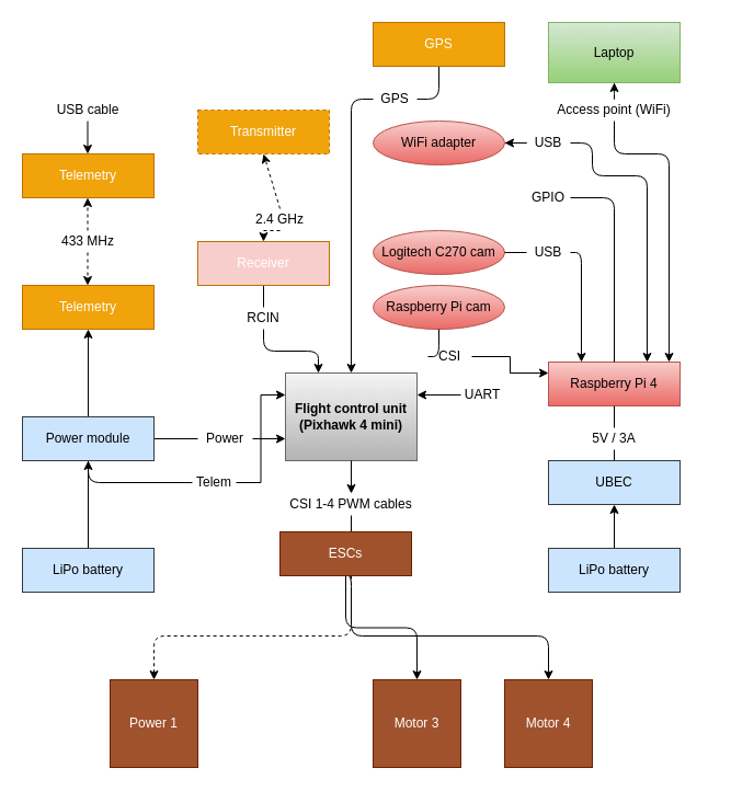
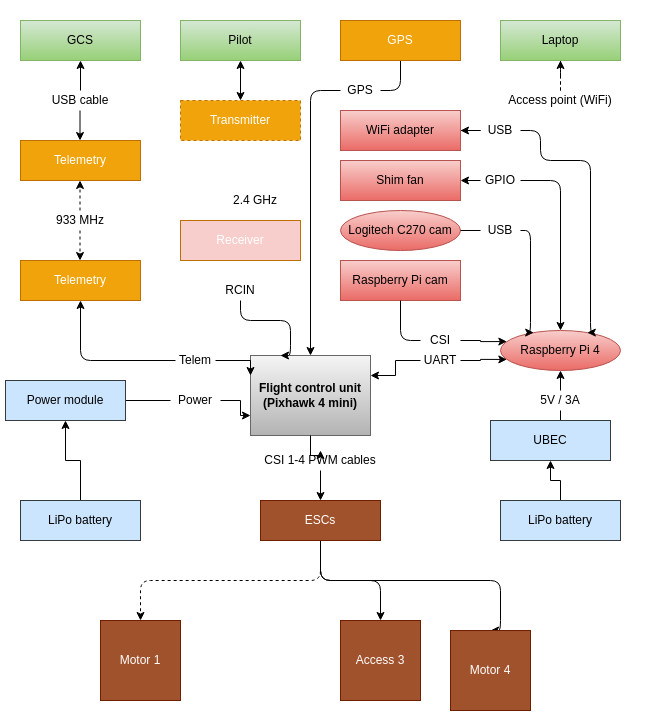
  <mxCell id="0" />
  <mxCell id="1" parent="0" />
+ <mxCell id="2" value="GCS" style="rounded=0;whiteSpace=wrap;html=1;gradientColor=#97d077;fillColor=#d5e8d4;strokeColor=#82b366;" parent="1" vertex="1"><mxGeometry x="20" y="20" width="120" height="40" as="geometry" /></mxCell>
  <mxCell id="3" value="Telemetry" style="rounded=0;whiteSpace=wrap;html=1;fillColor=#f0a30a;strokeColor=#BD7000;fontColor=#ffffff;" parent="1" vertex="1"><mxGeometry x="20" y="140" width="120" height="40" as="geometry" /></mxCell>
  <mxCell id="4" value="USB cable" style="text;html=1;strokeColor=none;fillColor=none;align=center;verticalAlign=middle;whiteSpace=wrap;rounded=0;" parent="1" vertex="1"><mxGeometry x="45" y="90" width="70" height="20" as="geometry" /></mxCell>
+ <mxCell id="5" value="" style="endArrow=classic;html=1;entryX=0.5;entryY=1;entryDx=0;entryDy=0;exitX=0.5;exitY=0;exitDx=0;exitDy=0;" parent="1" source="4" target="2" edge="1"><mxGeometry width="50" height="50" relative="1" as="geometry"><mxPoint x="210" y="100" as="sourcePoint" /><mxPoint x="260" y="50" as="targetPoint" /></mxGeometry></mxCell>
  <mxCell id="6" value="" style="endArrow=classic;html=1;entryX=0.5;entryY=1;entryDx=0;entryDy=0;exitX=0.5;exitY=0;exitDx=0;exitDy=0;" parent="1" edge="1"><mxGeometry width="50" height="50" relative="1" as="geometry"><mxPoint x="79.5" y="110" as="sourcePoint" /><mxPoint x="79.5" y="140" as="targetPoint" /></mxGeometry></mxCell>
  <mxCell id="7" value="Telemetry" style="rounded=0;whiteSpace=wrap;html=1;fillColor=#f0a30a;strokeColor=#BD7000;fontColor=#ffffff;" parent="1" vertex="1"><mxGeometry x="20" y="260" width="120" height="40" as="geometry" /></mxCell>
- <mxCell id="8" value="433 MHz" style="text;html=1;strokeColor=none;fillColor=none;align=center;verticalAlign=middle;whiteSpace=wrap;rounded=0;" parent="1" vertex="1"><mxGeometry x="45" y="210" width="70" height="20" as="geometry" /></mxCell>
+ <mxCell id="8" value="933 MHz" style="text;html=1;strokeColor=none;fillColor=none;align=center;verticalAlign=middle;whiteSpace=wrap;rounded=0;" parent="1" vertex="1"><mxGeometry x="45" y="210" width="70" height="20" as="geometry" /></mxCell>
  <mxCell id="9" value="" style="endArrow=classic;html=1;entryX=0.5;entryY=1;entryDx=0;entryDy=0;exitX=0.5;exitY=0;exitDx=0;exitDy=0;dashed=1;" parent="1" edge="1"><mxGeometry width="50" height="50" relative="1" as="geometry"><mxPoint x="79.5" y="210" as="sourcePoint" /><mxPoint x="79.5" y="180" as="targetPoint" /></mxGeometry></mxCell>
  <mxCell id="10" value="" style="endArrow=classic;html=1;entryX=0.5;entryY=1;entryDx=0;entryDy=0;exitX=0.5;exitY=0;exitDx=0;exitDy=0;dashed=1;" parent="1" edge="1"><mxGeometry width="50" height="50" relative="1" as="geometry"><mxPoint x="79.5" y="230" as="sourcePoint" /><mxPoint x="79.5" y="260" as="targetPoint" /></mxGeometry></mxCell>
+ <mxCell id="11" value="Pilot" style="rounded=0;whiteSpace=wrap;html=1;gradientColor=#97d077;fillColor=#d5e8d4;strokeColor=#82b366;" parent="1" vertex="1"><mxGeometry x="180" y="20" width="120" height="40" as="geometry" /></mxCell>
  <mxCell id="12" value="Transmitter" style="rounded=0;whiteSpace=wrap;html=1;fillColor=#f0a30a;strokeColor=#BD7000;fontColor=#ffffff;dashed=1;" parent="1" vertex="1"><mxGeometry x="180" y="100" width="120" height="40" as="geometry" /></mxCell>
- <mxCell id="13" style="edgeStyle=orthogonalEdgeStyle;rounded=0;orthogonalLoop=1;jettySize=auto;html=1;exitX=0.5;exitY=1;exitDx=0;exitDy=0;entryX=0.5;entryY=0;entryDx=0;entryDy=0;endArrow=none;endFill=0;strokeWidth=1;" parent="1" source="14" target="25" edge="1"><mxGeometry relative="1" as="geometry" /></mxCell>
  <mxCell id="14" value="Receiver" style="rounded=0;whiteSpace=wrap;html=1;fillColor=#f8cecc;strokeColor=#BD7000;fontColor=#ffffff;" parent="1" vertex="1"><mxGeometry x="180" y="220" width="120" height="40" as="geometry" /></mxCell>
- <mxCell id="15" style="edgeStyle=orthogonalEdgeStyle;rounded=0;orthogonalLoop=1;jettySize=auto;html=1;exitX=0.5;exitY=1;exitDx=0;exitDy=0;entryX=0.5;entryY=0;entryDx=0;entryDy=0;endArrow=classic;endFill=1;strokeWidth=1;dashed=1;" parent="1" source="16" target="14" edge="1"><mxGeometry relative="1" as="geometry" /></mxCell>
  <mxCell id="16" value="2.4 GHz" style="text;html=1;strokeColor=none;fillColor=none;align=center;verticalAlign=middle;whiteSpace=wrap;rounded=0;" parent="1" vertex="1"><mxGeometry x="220" y="190" width="70" height="20" as="geometry" /></mxCell>
  <mxCell id="17" style="edgeStyle=orthogonalEdgeStyle;rounded=1;orthogonalLoop=1;jettySize=auto;html=1;exitX=0.5;exitY=1;exitDx=0;exitDy=0;entryX=1;entryY=0.5;entryDx=0;entryDy=0;endArrow=none;endFill=0;strokeWidth=1;" parent="1" source="18" target="59" edge="1"><mxGeometry relative="1" as="geometry"><Array as="points"><mxPoint x="400" y="90" /></Array></mxGeometry></mxCell>
  <mxCell id="18" value="GPS" style="rounded=0;whiteSpace=wrap;html=1;fillColor=#f0a30a;strokeColor=#BD7000;fontColor=#ffffff;" parent="1" vertex="1"><mxGeometry x="340" y="20" width="120" height="40" as="geometry" /></mxCell>
  <mxCell id="19" style="edgeStyle=orthogonalEdgeStyle;rounded=0;orthogonalLoop=1;jettySize=auto;html=1;entryX=0.5;entryY=0;entryDx=0;entryDy=0;endArrow=classic;endFill=1;" parent="1" source="49" target="39" edge="1"><mxGeometry relative="1" as="geometry" /></mxCell>
- <mxCell id="20" value="&lt;div&gt;&lt;b&gt;Flight control unit&lt;/b&gt;&lt;/div&gt;&lt;div&gt;&lt;b&gt;(Pixhawk 4 mini)&lt;br&gt;&lt;/b&gt;&lt;/div&gt;" style="rounded=0;whiteSpace=wrap;html=1;gradientColor=#b3b3b3;fillColor=#f5f5f5;strokeColor=#666666;" parent="1" vertex="1"><mxGeometry x="260" y="340" width="120" height="80" as="geometry" /></mxCell>
+ <mxCell id="20" value="&lt;div&gt;&lt;b&gt;Flight control unit&lt;/b&gt;&lt;/div&gt;&lt;div&gt;&lt;b&gt;(Pixhawk 4 mini)&lt;br&gt;&lt;/b&gt;&lt;/div&gt;" style="rounded=0;whiteSpace=wrap;html=1;gradientColor=#b3b3b3;fillColor=#f5f5f5;strokeColor=#666666;" parent="1" vertex="1"><mxGeometry x="250" y="355" width="120" height="80" as="geometry" /></mxCell>
  <mxCell id="21" style="edgeStyle=orthogonalEdgeStyle;rounded=0;orthogonalLoop=1;jettySize=auto;html=1;exitX=1;exitY=0.5;exitDx=0;exitDy=0;entryX=0;entryY=0.25;entryDx=0;entryDy=0;endArrow=classic;endFill=1;strokeWidth=1;" parent="1" source="23" target="20" edge="1"><mxGeometry relative="1" as="geometry" /></mxCell>
  <mxCell id="22" style="edgeStyle=orthogonalEdgeStyle;rounded=1;orthogonalLoop=1;jettySize=auto;html=1;entryX=0.5;entryY=1;entryDx=0;entryDy=0;endArrow=classic;endFill=1;strokeWidth=1;" parent="1" source="23" target="7" edge="1"><mxGeometry relative="1" as="geometry" /></mxCell>
- <mxCell id="23" value="Telem " style="text;html=1;strokeColor=none;fillColor=none;align=center;verticalAlign=middle;whiteSpace=wrap;rounded=0;" parent="1" vertex="1"><mxGeometry x="175" y="430" width="40" height="20" as="geometry" /></mxCell>
+ <mxCell id="23" value="Telem " style="text;html=1;strokeColor=none;fillColor=none;align=center;verticalAlign=middle;whiteSpace=wrap;rounded=0;" parent="1" vertex="1"><mxGeometry x="175" y="350" width="40" height="20" as="geometry" /></mxCell>
  <mxCell id="24" style="edgeStyle=orthogonalEdgeStyle;rounded=1;orthogonalLoop=1;jettySize=auto;html=1;exitX=0.5;exitY=1;exitDx=0;exitDy=0;entryX=0.25;entryY=0;entryDx=0;entryDy=0;endArrow=classic;endFill=1;strokeWidth=1;" parent="1" source="25" target="20" edge="1"><mxGeometry relative="1" as="geometry"><Array as="points"><mxPoint x="240" y="320" /><mxPoint x="290" y="320" /></Array></mxGeometry></mxCell>
  <mxCell id="25" value="RCIN" style="text;html=1;strokeColor=none;fillColor=none;align=center;verticalAlign=middle;whiteSpace=wrap;rounded=0;" parent="1" vertex="1"><mxGeometry x="220" y="280" width="40" height="20" as="geometry" /></mxCell>
  <mxCell id="26" style="edgeStyle=orthogonalEdgeStyle;rounded=0;orthogonalLoop=1;jettySize=auto;html=1;entryX=0;entryY=0.75;entryDx=0;entryDy=0;endArrow=classic;endFill=1;" parent="1" source="48" target="20" edge="1"><mxGeometry relative="1" as="geometry" /></mxCell>
  <mxCell id="27" style="edgeStyle=orthogonalEdgeStyle;rounded=0;orthogonalLoop=1;jettySize=auto;html=1;exitX=1;exitY=0.5;exitDx=0;exitDy=0;entryX=0;entryY=0.5;entryDx=0;entryDy=0;endArrow=none;endFill=0;" parent="1" source="28" target="48" edge="1"><mxGeometry relative="1" as="geometry" /></mxCell>
- <mxCell id="28" value="Power module" style="rounded=0;whiteSpace=wrap;html=1;fillColor=#cce5ff;strokeColor=#36393d;" parent="1" vertex="1"><mxGeometry x="20" y="380" width="120" height="40" as="geometry" /></mxCell>
+ <mxCell id="28" value="Power module" style="rounded=0;whiteSpace=wrap;html=1;fillColor=#cce5ff;strokeColor=#36393d;" parent="1" vertex="1"><mxGeometry x="5" y="380" width="120" height="40" as="geometry" /></mxCell>
  <mxCell id="29" style="edgeStyle=orthogonalEdgeStyle;rounded=0;orthogonalLoop=1;jettySize=auto;html=1;entryX=0.5;entryY=1;entryDx=0;entryDy=0;endArrow=classic;endFill=1;" parent="1" source="30" target="28" edge="1"><mxGeometry relative="1" as="geometry" /></mxCell>
  <mxCell id="30" value="LiPo battery" style="rounded=0;whiteSpace=wrap;html=1;fillColor=#cce5ff;strokeColor=#36393d;" parent="1" vertex="1"><mxGeometry x="20" y="500" width="120" height="40" as="geometry" /></mxCell>
- <mxCell id="31" value="Raspberry Pi 4" style="rounded=0;whiteSpace=wrap;html=1;fillColor=#f8cecc;strokeColor=#b85450;gradientColor=#ea6b66;" parent="1" vertex="1"><mxGeometry x="500" y="330" width="120" height="40" as="geometry" /></mxCell>
+ <mxCell id="31" value="Raspberry Pi 4" style="ellipse;whiteSpace=wrap;html=1;fillColor=#f8cecc;strokeColor=#b85450;gradientColor=#ea6b66;" parent="1" vertex="1"><mxGeometry x="500" y="330" width="120" height="40" as="geometry" /></mxCell>
  <mxCell id="32" style="edgeStyle=orthogonalEdgeStyle;rounded=0;orthogonalLoop=1;jettySize=auto;html=1;exitX=0.5;exitY=0;exitDx=0;exitDy=0;entryX=0.5;entryY=1;entryDx=0;entryDy=0;endArrow=none;endFill=0;strokeWidth=1;" parent="1" source="33" target="47" edge="1"><mxGeometry relative="1" as="geometry" /></mxCell>
- <mxCell id="33" value="UBEC" style="rounded=0;whiteSpace=wrap;html=1;fillColor=#cce5ff;strokeColor=#36393d;" parent="1" vertex="1"><mxGeometry x="500" y="420" width="120" height="40" as="geometry" /></mxCell>
+ <mxCell id="33" value="UBEC" style="rounded=0;whiteSpace=wrap;html=1;fillColor=#cce5ff;strokeColor=#36393d;" parent="1" vertex="1"><mxGeometry x="490" y="420" width="120" height="40" as="geometry" /></mxCell>
  <mxCell id="34" style="edgeStyle=orthogonalEdgeStyle;rounded=0;orthogonalLoop=1;jettySize=auto;html=1;exitX=0.5;exitY=0;exitDx=0;exitDy=0;entryX=0.5;entryY=1;entryDx=0;entryDy=0;endArrow=classic;endFill=1;" parent="1" source="35" target="33" edge="1"><mxGeometry relative="1" as="geometry" /></mxCell>
  <mxCell id="35" value="LiPo battery" style="rounded=0;whiteSpace=wrap;html=1;fillColor=#cce5ff;strokeColor=#36393d;" parent="1" vertex="1"><mxGeometry x="500" y="500" width="120" height="40" as="geometry" /></mxCell>
  <mxCell id="36" style="edgeStyle=orthogonalEdgeStyle;rounded=1;orthogonalLoop=1;jettySize=auto;html=1;entryX=0.5;entryY=0;entryDx=0;entryDy=0;endArrow=classic;endFill=1;dashed=1;" parent="1" source="39" target="41" edge="1"><mxGeometry relative="1" as="geometry"><Array as="points"><mxPoint x="320" y="580" /><mxPoint x="140" y="580" /></Array></mxGeometry></mxCell>
  <mxCell id="37" style="edgeStyle=orthogonalEdgeStyle;rounded=1;orthogonalLoop=1;jettySize=auto;html=1;exitX=0.5;exitY=1;exitDx=0;exitDy=0;entryX=0.5;entryY=0;entryDx=0;entryDy=0;endArrow=classic;endFill=1;" parent="1" source="39" target="40" edge="1"><mxGeometry relative="1" as="geometry"><Array as="points"><mxPoint x="320" y="580" /><mxPoint x="500" y="580" /></Array></mxGeometry></mxCell>
  <mxCell id="38" style="edgeStyle=orthogonalEdgeStyle;rounded=1;orthogonalLoop=1;jettySize=auto;html=1;exitX=0.5;exitY=1;exitDx=0;exitDy=0;endArrow=classic;endFill=1;" parent="1" source="39" target="42" edge="1"><mxGeometry relative="1" as="geometry" /></mxCell>
- <mxCell id="39" value="ESCs" style="rounded=0;whiteSpace=wrap;html=1;fillColor=#a0522d;strokeColor=#6D1F00;fontColor=#ffffff;" parent="1" vertex="1"><mxGeometry x="255" y="485" width="120" height="40" as="geometry" /></mxCell>
- <mxCell id="40" value="Motor 4" style="rounded=0;whiteSpace=wrap;html=1;fillColor=#a0522d;strokeColor=#6D1F00;fontColor=#ffffff;" parent="1" vertex="1"><mxGeometry x="460" y="620" width="80" height="80" as="geometry" /></mxCell>
- <mxCell id="41" value="Power 1" style="rounded=0;whiteSpace=wrap;html=1;fillColor=#a0522d;strokeColor=#6D1F00;fontColor=#ffffff;" parent="1" vertex="1"><mxGeometry x="100" y="620" width="80" height="80" as="geometry" /></mxCell>
- <mxCell id="42" value="Motor 3" style="rounded=0;whiteSpace=wrap;html=1;fillColor=#a0522d;strokeColor=#6D1F00;fontColor=#ffffff;" parent="1" vertex="1"><mxGeometry x="340" y="620" width="80" height="80" as="geometry" /></mxCell>
+ <mxCell id="39" value="ESCs" style="rounded=0;whiteSpace=wrap;html=1;fillColor=#a0522d;strokeColor=#6D1F00;fontColor=#ffffff;" parent="1" vertex="1"><mxGeometry x="260" y="500" width="120" height="40" as="geometry" /></mxCell>
+ <mxCell id="40" value="Motor 4" style="rounded=0;whiteSpace=wrap;html=1;fillColor=#a0522d;strokeColor=#6D1F00;fontColor=#ffffff;" parent="1" vertex="1"><mxGeometry x="450" y="630" width="80" height="80" as="geometry" /></mxCell>
+ <mxCell id="41" value="Motor 1" style="rounded=0;whiteSpace=wrap;html=1;fillColor=#a0522d;strokeColor=#6D1F00;fontColor=#ffffff;" parent="1" vertex="1"><mxGeometry x="100" y="620" width="80" height="80" as="geometry" /></mxCell>
+ <mxCell id="42" value="Access 3" style="rounded=0;whiteSpace=wrap;html=1;fillColor=#a0522d;strokeColor=#6D1F00;fontColor=#ffffff;" parent="1" vertex="1"><mxGeometry x="340" y="620" width="80" height="80" as="geometry" /></mxCell>
  <mxCell id="43" style="edgeStyle=orthogonalEdgeStyle;rounded=0;orthogonalLoop=1;jettySize=auto;html=1;exitX=0;exitY=0.5;exitDx=0;exitDy=0;entryX=1;entryY=0.25;entryDx=0;entryDy=0;endArrow=classic;endFill=1;strokeWidth=1;" parent="1" source="45" target="20" edge="1"><mxGeometry relative="1" as="geometry" /></mxCell>
+ <mxCell id="44" style="edgeStyle=orthogonalEdgeStyle;rounded=0;orthogonalLoop=1;jettySize=auto;html=1;entryX=0;entryY=0.75;entryDx=0;entryDy=0;endArrow=classic;endFill=1;strokeWidth=1;" parent="1" source="45" target="31" edge="1"><mxGeometry relative="1" as="geometry" /></mxCell>
  <mxCell id="45" value="UART" style="text;html=1;strokeColor=none;fillColor=none;align=center;verticalAlign=middle;whiteSpace=wrap;rounded=0;" parent="1" vertex="1"><mxGeometry x="420" y="350" width="40" height="20" as="geometry" /></mxCell>
- <mxCell id="46" style="edgeStyle=orthogonalEdgeStyle;rounded=0;orthogonalLoop=1;jettySize=auto;html=1;exitX=0.5;exitY=0;exitDx=0;exitDy=0;entryX=0.5;entryY=1;entryDx=0;entryDy=0;endArrow=none;endFill=1;strokeWidth=1;" parent="1" source="47" target="31" edge="1"><mxGeometry relative="1" as="geometry" /></mxCell>
+ <mxCell id="46" style="edgeStyle=orthogonalEdgeStyle;rounded=0;orthogonalLoop=1;jettySize=auto;html=1;exitX=0.5;exitY=0;exitDx=0;exitDy=0;entryX=0.5;entryY=1;entryDx=0;entryDy=0;endArrow=classic;endFill=1;strokeWidth=1;" parent="1" source="47" target="31" edge="1"><mxGeometry relative="1" as="geometry" /></mxCell>
  <mxCell id="47" value="5V / 3A" style="text;html=1;strokeColor=none;fillColor=none;align=center;verticalAlign=middle;whiteSpace=wrap;rounded=0;" parent="1" vertex="1"><mxGeometry x="535" y="390" width="50" height="20" as="geometry" /></mxCell>
- <mxCell id="48" value="Power" style="text;html=1;strokeColor=none;fillColor=none;align=center;verticalAlign=middle;whiteSpace=wrap;rounded=0;" parent="1" vertex="1"><mxGeometry x="180" y="390" width="50" height="20" as="geometry" /></mxCell>
+ <mxCell id="48" value="Power" style="text;html=1;strokeColor=none;fillColor=none;align=center;verticalAlign=middle;whiteSpace=wrap;rounded=0;" parent="1" vertex="1"><mxGeometry x="170" y="390" width="50" height="20" as="geometry" /></mxCell>
  <mxCell id="49" value="CSI 1-4 PWM cables" style="text;html=1;strokeColor=none;fillColor=none;align=center;verticalAlign=middle;whiteSpace=wrap;rounded=0;" parent="1" vertex="1"><mxGeometry x="225" y="450" width="190" height="20" as="geometry" /></mxCell>
  <mxCell id="50" style="edgeStyle=orthogonalEdgeStyle;rounded=0;orthogonalLoop=1;jettySize=auto;html=1;entryX=0.5;entryY=0;entryDx=0;entryDy=0;endArrow=classic;endFill=1;" parent="1" source="20" target="49" edge="1"><mxGeometry relative="1" as="geometry"><mxPoint x="320" y="420" as="sourcePoint" /><mxPoint x="320" y="500" as="targetPoint" /></mxGeometry></mxCell>
- <mxCell id="51" value="" style="endArrow=classic;html=1;strokeWidth=1;entryX=0.5;entryY=1;entryDx=0;entryDy=0;exitX=0.5;exitY=0;exitDx=0;exitDy=0;dashed=1;" parent="1" source="16" target="12" edge="1"><mxGeometry width="50" height="50" relative="1" as="geometry"><mxPoint x="336" y="273" as="sourcePoint" /><mxPoint x="386" y="223" as="targetPoint" /></mxGeometry></mxCell>
  <mxCell id="52" value="" style="edgeStyle=orthogonalEdgeStyle;rounded=1;orthogonalLoop=1;jettySize=auto;html=1;dashed=1;endArrow=none;endFill=0;" edge="1" parent="1" source="53" target="56"><mxGeometry relative="1" as="geometry" /></mxCell>
- <mxCell id="53" value="Laptop" style="rounded=0;whiteSpace=wrap;html=1;gradientColor=#97d077;fillColor=#d5e8d4;strokeColor=#82b366;" parent="1" vertex="1"><mxGeometry x="500" y="20" width="120" height="55" as="geometry" /></mxCell>
+ <mxCell id="53" value="Laptop" style="rounded=0;whiteSpace=wrap;html=1;gradientColor=#97d077;fillColor=#d5e8d4;strokeColor=#82b366;" parent="1" vertex="1"><mxGeometry x="500" y="20" width="120" height="40" as="geometry" /></mxCell>
  <mxCell id="54" style="edgeStyle=orthogonalEdgeStyle;rounded=0;orthogonalLoop=1;jettySize=auto;html=1;exitX=0.5;exitY=0;exitDx=0;exitDy=0;entryX=0.5;entryY=1;entryDx=0;entryDy=0;endArrow=classic;endFill=1;strokeWidth=1;dashed=1;" parent="1" source="56" target="53" edge="1"><mxGeometry relative="1" as="geometry" /></mxCell>
- <mxCell id="55" style="edgeStyle=orthogonalEdgeStyle;rounded=1;orthogonalLoop=1;jettySize=auto;html=1;exitX=0.5;exitY=1;exitDx=0;exitDy=0;entryX=0.917;entryY=0;entryDx=0;entryDy=0;entryPerimeter=0;" edge="1" parent="1" source="56" target="31"><mxGeometry relative="1" as="geometry"><Array as="points"><mxPoint x="560" y="140" /><mxPoint x="610" y="140" /></Array></mxGeometry></mxCell>
  <mxCell id="56" value="Access point (WiFi)" style="text;html=1;strokeColor=none;fillColor=none;align=center;verticalAlign=middle;whiteSpace=wrap;rounded=0;" parent="1" vertex="1"><mxGeometry x="475" y="90" width="170" height="20" as="geometry" /></mxCell>
+ <mxCell id="57" value="" style="endArrow=classic;startArrow=classic;html=1;strokeWidth=1;entryX=0.5;entryY=1;entryDx=0;entryDy=0;exitX=0.5;exitY=0;exitDx=0;exitDy=0;" parent="1" source="12" target="11" edge="1"><mxGeometry width="50" height="50" relative="1" as="geometry"><mxPoint x="150" y="230" as="sourcePoint" /><mxPoint x="200" y="180" as="targetPoint" /></mxGeometry></mxCell>
  <mxCell id="58" style="edgeStyle=orthogonalEdgeStyle;rounded=1;orthogonalLoop=1;jettySize=auto;html=1;exitX=0;exitY=0.5;exitDx=0;exitDy=0;entryX=0.5;entryY=0;entryDx=0;entryDy=0;endArrow=classic;endFill=1;strokeWidth=1;" parent="1" source="59" target="20" edge="1"><mxGeometry relative="1" as="geometry" /></mxCell>
  <mxCell id="59" value="GPS " style="text;html=1;strokeColor=none;fillColor=none;align=center;verticalAlign=middle;whiteSpace=wrap;rounded=0;" parent="1" vertex="1"><mxGeometry x="340" y="80" width="40" height="20" as="geometry" /></mxCell>
  <mxCell id="60" value="Logitech C270 cam" style="ellipse;whiteSpace=wrap;html=1;fillColor=#f8cecc;strokeColor=#b85450;gradientColor=#ea6b66;" parent="1" vertex="1"><mxGeometry x="340" y="210" width="120" height="40" as="geometry" /></mxCell>
- <mxCell id="61" value="Raspberry Pi cam" style="ellipse;whiteSpace=wrap;html=1;fillColor=#f8cecc;strokeColor=#b85450;gradientColor=#ea6b66;" parent="1" vertex="1"><mxGeometry x="340" y="260" width="120" height="40" as="geometry" /></mxCell>
+ <mxCell id="61" value="Raspberry Pi cam" style="rounded=0;whiteSpace=wrap;html=1;fillColor=#f8cecc;strokeColor=#b85450;gradientColor=#ea6b66;" parent="1" vertex="1"><mxGeometry x="340" y="260" width="120" height="40" as="geometry" /></mxCell>
  <mxCell id="62" style="edgeStyle=orthogonalEdgeStyle;rounded=1;orthogonalLoop=1;jettySize=auto;html=1;exitX=1;exitY=0.5;exitDx=0;exitDy=0;entryX=0.25;entryY=0;entryDx=0;entryDy=0;" edge="1" parent="1" source="64" target="31"><mxGeometry relative="1" as="geometry"><Array as="points"><mxPoint x="530" y="230" /></Array></mxGeometry></mxCell>
  <mxCell id="63" style="edgeStyle=orthogonalEdgeStyle;rounded=0;orthogonalLoop=1;jettySize=auto;html=1;exitX=0;exitY=0.5;exitDx=0;exitDy=0;entryX=1;entryY=0.5;entryDx=0;entryDy=0;endArrow=none;endFill=0;" edge="1" parent="1" source="64" target="60"><mxGeometry relative="1" as="geometry" /></mxCell>
  <mxCell id="64" value="USB" style="text;html=1;strokeColor=none;fillColor=none;align=center;verticalAlign=middle;whiteSpace=wrap;rounded=0;" parent="1" vertex="1"><mxGeometry x="480" y="220" width="40" height="20" as="geometry" /></mxCell>
  <mxCell id="65" style="edgeStyle=orthogonalEdgeStyle;rounded=1;orthogonalLoop=1;jettySize=auto;html=1;exitX=0;exitY=0.5;exitDx=0;exitDy=0;entryX=0.5;entryY=1;entryDx=0;entryDy=0;endArrow=none;endFill=0;strokeWidth=1;" parent="1" source="67" target="61" edge="1"><mxGeometry relative="1" as="geometry" /></mxCell>
  <mxCell id="66" style="edgeStyle=orthogonalEdgeStyle;rounded=0;orthogonalLoop=1;jettySize=auto;html=1;entryX=0;entryY=0.25;entryDx=0;entryDy=0;endArrow=classic;endFill=1;strokeWidth=1;" parent="1" source="67" target="31" edge="1"><mxGeometry relative="1" as="geometry" /></mxCell>
- <mxCell id="67" value="CSI" style="text;html=1;strokeColor=none;fillColor=none;align=center;verticalAlign=middle;whiteSpace=wrap;rounded=0;" parent="1" vertex="1"><mxGeometry x="390" y="315" width="40" height="20" as="geometry" /></mxCell>
- <mxCell id="70" style="edgeStyle=orthogonalEdgeStyle;orthogonalLoop=1;jettySize=auto;html=1;exitX=1;exitY=0.5;exitDx=0;exitDy=0;entryX=0.5;entryY=0;entryDx=0;entryDy=0;rounded=1;endArrow=none;" edge="1" parent="1" source="71" target="31"><mxGeometry relative="1" as="geometry" /></mxCell>
+ <mxCell id="67" value="CSI" style="text;html=1;strokeColor=none;fillColor=none;align=center;verticalAlign=middle;whiteSpace=wrap;rounded=0;" parent="1" vertex="1"><mxGeometry x="420" y="330" width="40" height="20" as="geometry" /></mxCell>
+ <mxCell id="68" value="Shim fan" style="rounded=0;whiteSpace=wrap;html=1;fillColor=#f8cecc;strokeColor=#b85450;gradientColor=#ea6b66;" parent="1" vertex="1"><mxGeometry x="340" y="160" width="120" height="40" as="geometry" /></mxCell>
+ <mxCell id="69" style="edgeStyle=orthogonalEdgeStyle;rounded=1;orthogonalLoop=1;jettySize=auto;html=1;exitX=0;exitY=0.5;exitDx=0;exitDy=0;entryX=1;entryY=0.5;entryDx=0;entryDy=0;endArrow=classic;endFill=1;strokeWidth=1;" parent="1" source="71" target="68" edge="1"><mxGeometry relative="1" as="geometry" /></mxCell>
+ <mxCell id="70" style="edgeStyle=orthogonalEdgeStyle;orthogonalLoop=1;jettySize=auto;html=1;exitX=1;exitY=0.5;exitDx=0;exitDy=0;entryX=0.5;entryY=0;entryDx=0;entryDy=0;rounded=1;" edge="1" parent="1" source="71" target="31"><mxGeometry relative="1" as="geometry" /></mxCell>
  <mxCell id="71" value="GPIO" style="text;html=1;strokeColor=none;fillColor=none;align=center;verticalAlign=middle;whiteSpace=wrap;rounded=0;" parent="1" vertex="1"><mxGeometry x="480" y="170" width="40" height="20" as="geometry" /></mxCell>
  <mxCell id="72" value="" style="edgeStyle=orthogonalEdgeStyle;rounded=1;orthogonalLoop=1;jettySize=auto;html=1;endArrow=none;endFill=0;" edge="1" parent="1" source="73" target="76"><mxGeometry relative="1" as="geometry" /></mxCell>
- <mxCell id="73" value="WiFi adapter" style="ellipse;whiteSpace=wrap;html=1;fillColor=#f8cecc;strokeColor=#b85450;gradientColor=#ea6b66;" vertex="1" parent="1"><mxGeometry x="340" y="110" width="120" height="40" as="geometry" /></mxCell>
+ <mxCell id="73" value="WiFi adapter" style="rounded=0;whiteSpace=wrap;html=1;fillColor=#f8cecc;strokeColor=#b85450;gradientColor=#ea6b66;" vertex="1" parent="1"><mxGeometry x="340" y="110" width="120" height="40" as="geometry" /></mxCell>
  <mxCell id="74" style="edgeStyle=orthogonalEdgeStyle;rounded=0;orthogonalLoop=1;jettySize=auto;html=1;exitX=0;exitY=0.5;exitDx=0;exitDy=0;entryX=1;entryY=0.5;entryDx=0;entryDy=0;dashed=1;" edge="1" parent="1" source="76" target="73"><mxGeometry relative="1" as="geometry" /></mxCell>
  <mxCell id="75" style="edgeStyle=orthogonalEdgeStyle;rounded=1;orthogonalLoop=1;jettySize=auto;html=1;exitX=1;exitY=0.5;exitDx=0;exitDy=0;entryX=0.75;entryY=0;entryDx=0;entryDy=0;" edge="1" parent="1" source="76" target="31"><mxGeometry relative="1" as="geometry"><Array as="points"><mxPoint x="540" y="130" /><mxPoint x="540" y="160" /><mxPoint x="590" y="160" /></Array></mxGeometry></mxCell>
  <mxCell id="76" value="USB" style="text;html=1;strokeColor=none;fillColor=none;align=center;verticalAlign=middle;whiteSpace=wrap;rounded=0;" vertex="1" parent="1"><mxGeometry x="480" y="120" width="40" height="20" as="geometry" /></mxCell>
